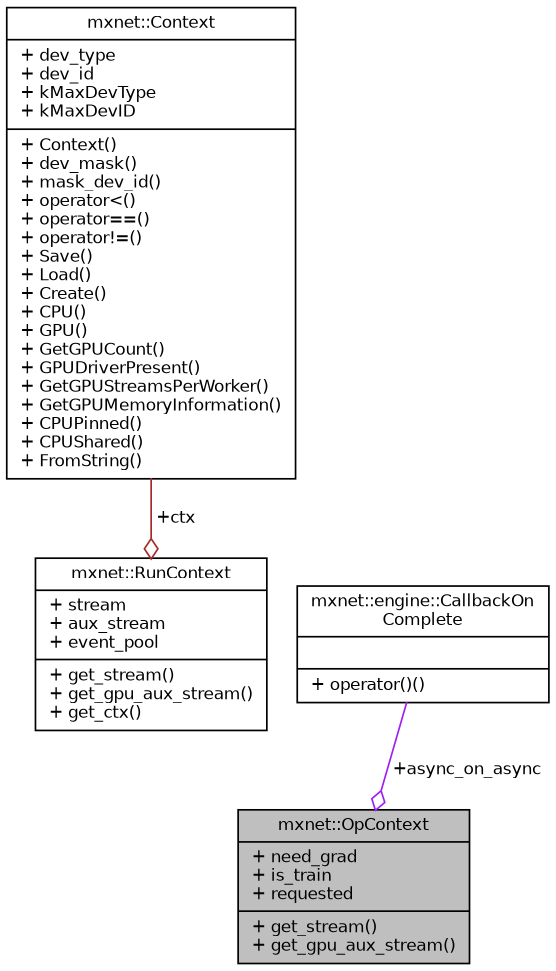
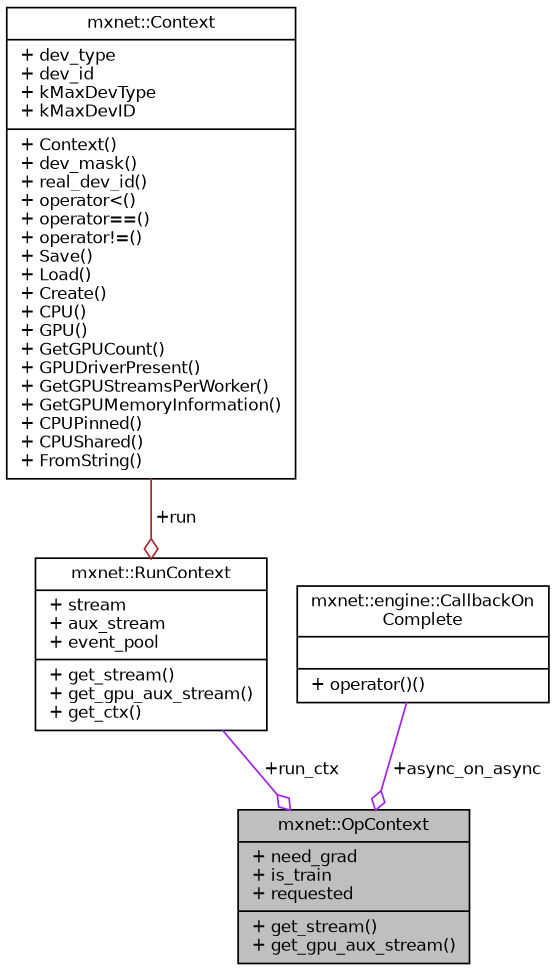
  digraph {
    fontname="DejaVu Sans"
    node [color=black fillcolor=white fontname="DejaVu Sans" fontsize=10 shape=record style=filled]
    edge [arrowhead=odiamond color=purple fontname="DejaVu Sans" fontsize=10 labelfontname=Helvetica labelfontsize=10 style=solid]
    n1 [fillcolor=grey75 fontcolor=black height=0.2 label="{mxnet::OpContext\n|+ need_grad\l+ is_train\l+ requested\l|+ get_stream()\l+ get_gpu_aux_stream()\l}" width=0.4]
    n2 [height=0.2 label="{mxnet::RunContext\n|+ stream\l+ aux_stream\l+ event_pool\l|+ get_stream()\l+ get_gpu_aux_stream()\l+ get_ctx()\l}" width=0.4]
-   n3 [height=0.2 label="{mxnet::Context\n|+ dev_type\l+ dev_id\l+ kMaxDevType\l+ kMaxDevID\l|+ Context()\l+ dev_mask()\l+ mask_dev_id()\l+ operator\<()\l+ operator==()\l+ operator!=()\l+ Save()\l+ Load()\l+ Create()\l+ CPU()\l+ GPU()\l+ GetGPUCount()\l+ GPUDriverPresent()\l+ GetGPUStreamsPerWorker()\l+ GetGPUMemoryInformation()\l+ CPUPinned()\l+ CPUShared()\l+ FromString()\l}" width=0.4]
+   n3 [height=0.2 label="{mxnet::Context\n|+ dev_type\l+ dev_id\l+ kMaxDevType\l+ kMaxDevID\l|+ Context()\l+ dev_mask()\l+ real_dev_id()\l+ operator\<()\l+ operator==()\l+ operator!=()\l+ Save()\l+ Load()\l+ Create()\l+ CPU()\l+ GPU()\l+ GetGPUCount()\l+ GPUDriverPresent()\l+ GetGPUStreamsPerWorker()\l+ GetGPUMemoryInformation()\l+ CPUPinned()\l+ CPUShared()\l+ FromString()\l}" width=0.4]
    n4 [height=0.2 label="{mxnet::engine::CallbackOn\lComplete\n||+ operator()()\l}" width=0.4]
-   n3 -> n2 [color=brown label=" +ctx"]
+   n2 -> n1 [label=" +run_ctx"]
+   n3 -> n2 [color=brown label=" +run"]
    n4 -> n1 [label=" +async_on_async"]
  }
